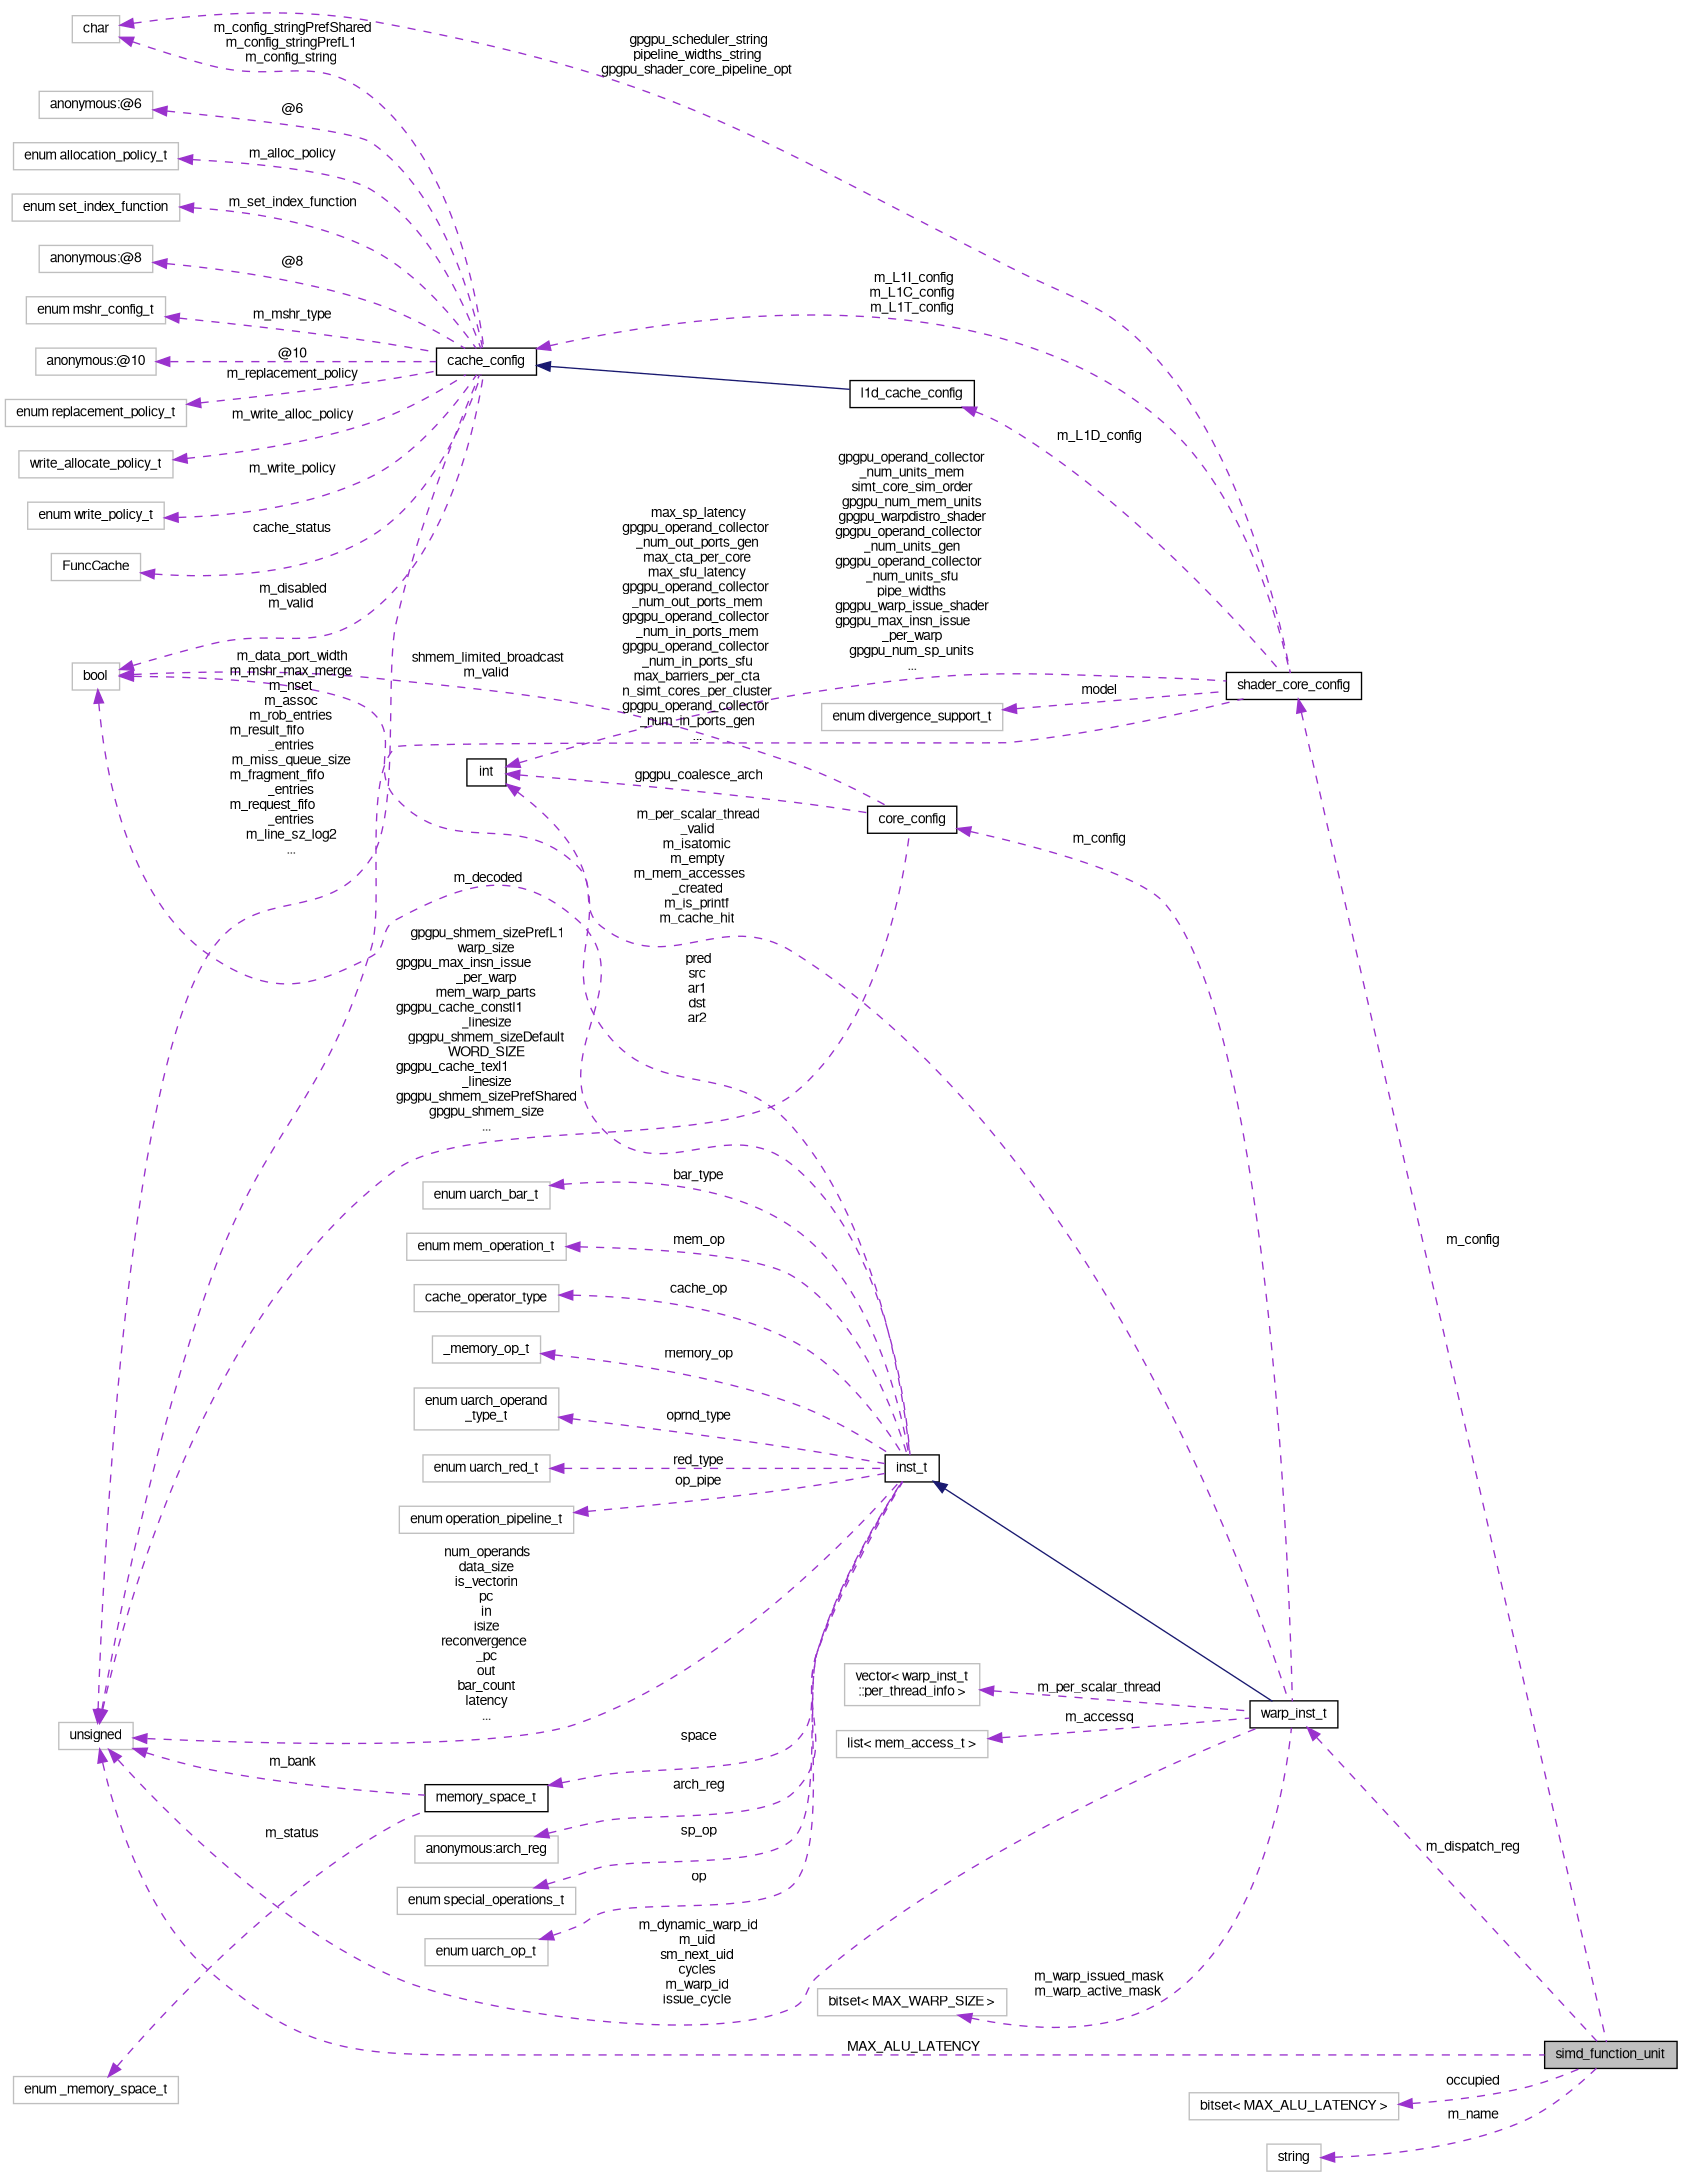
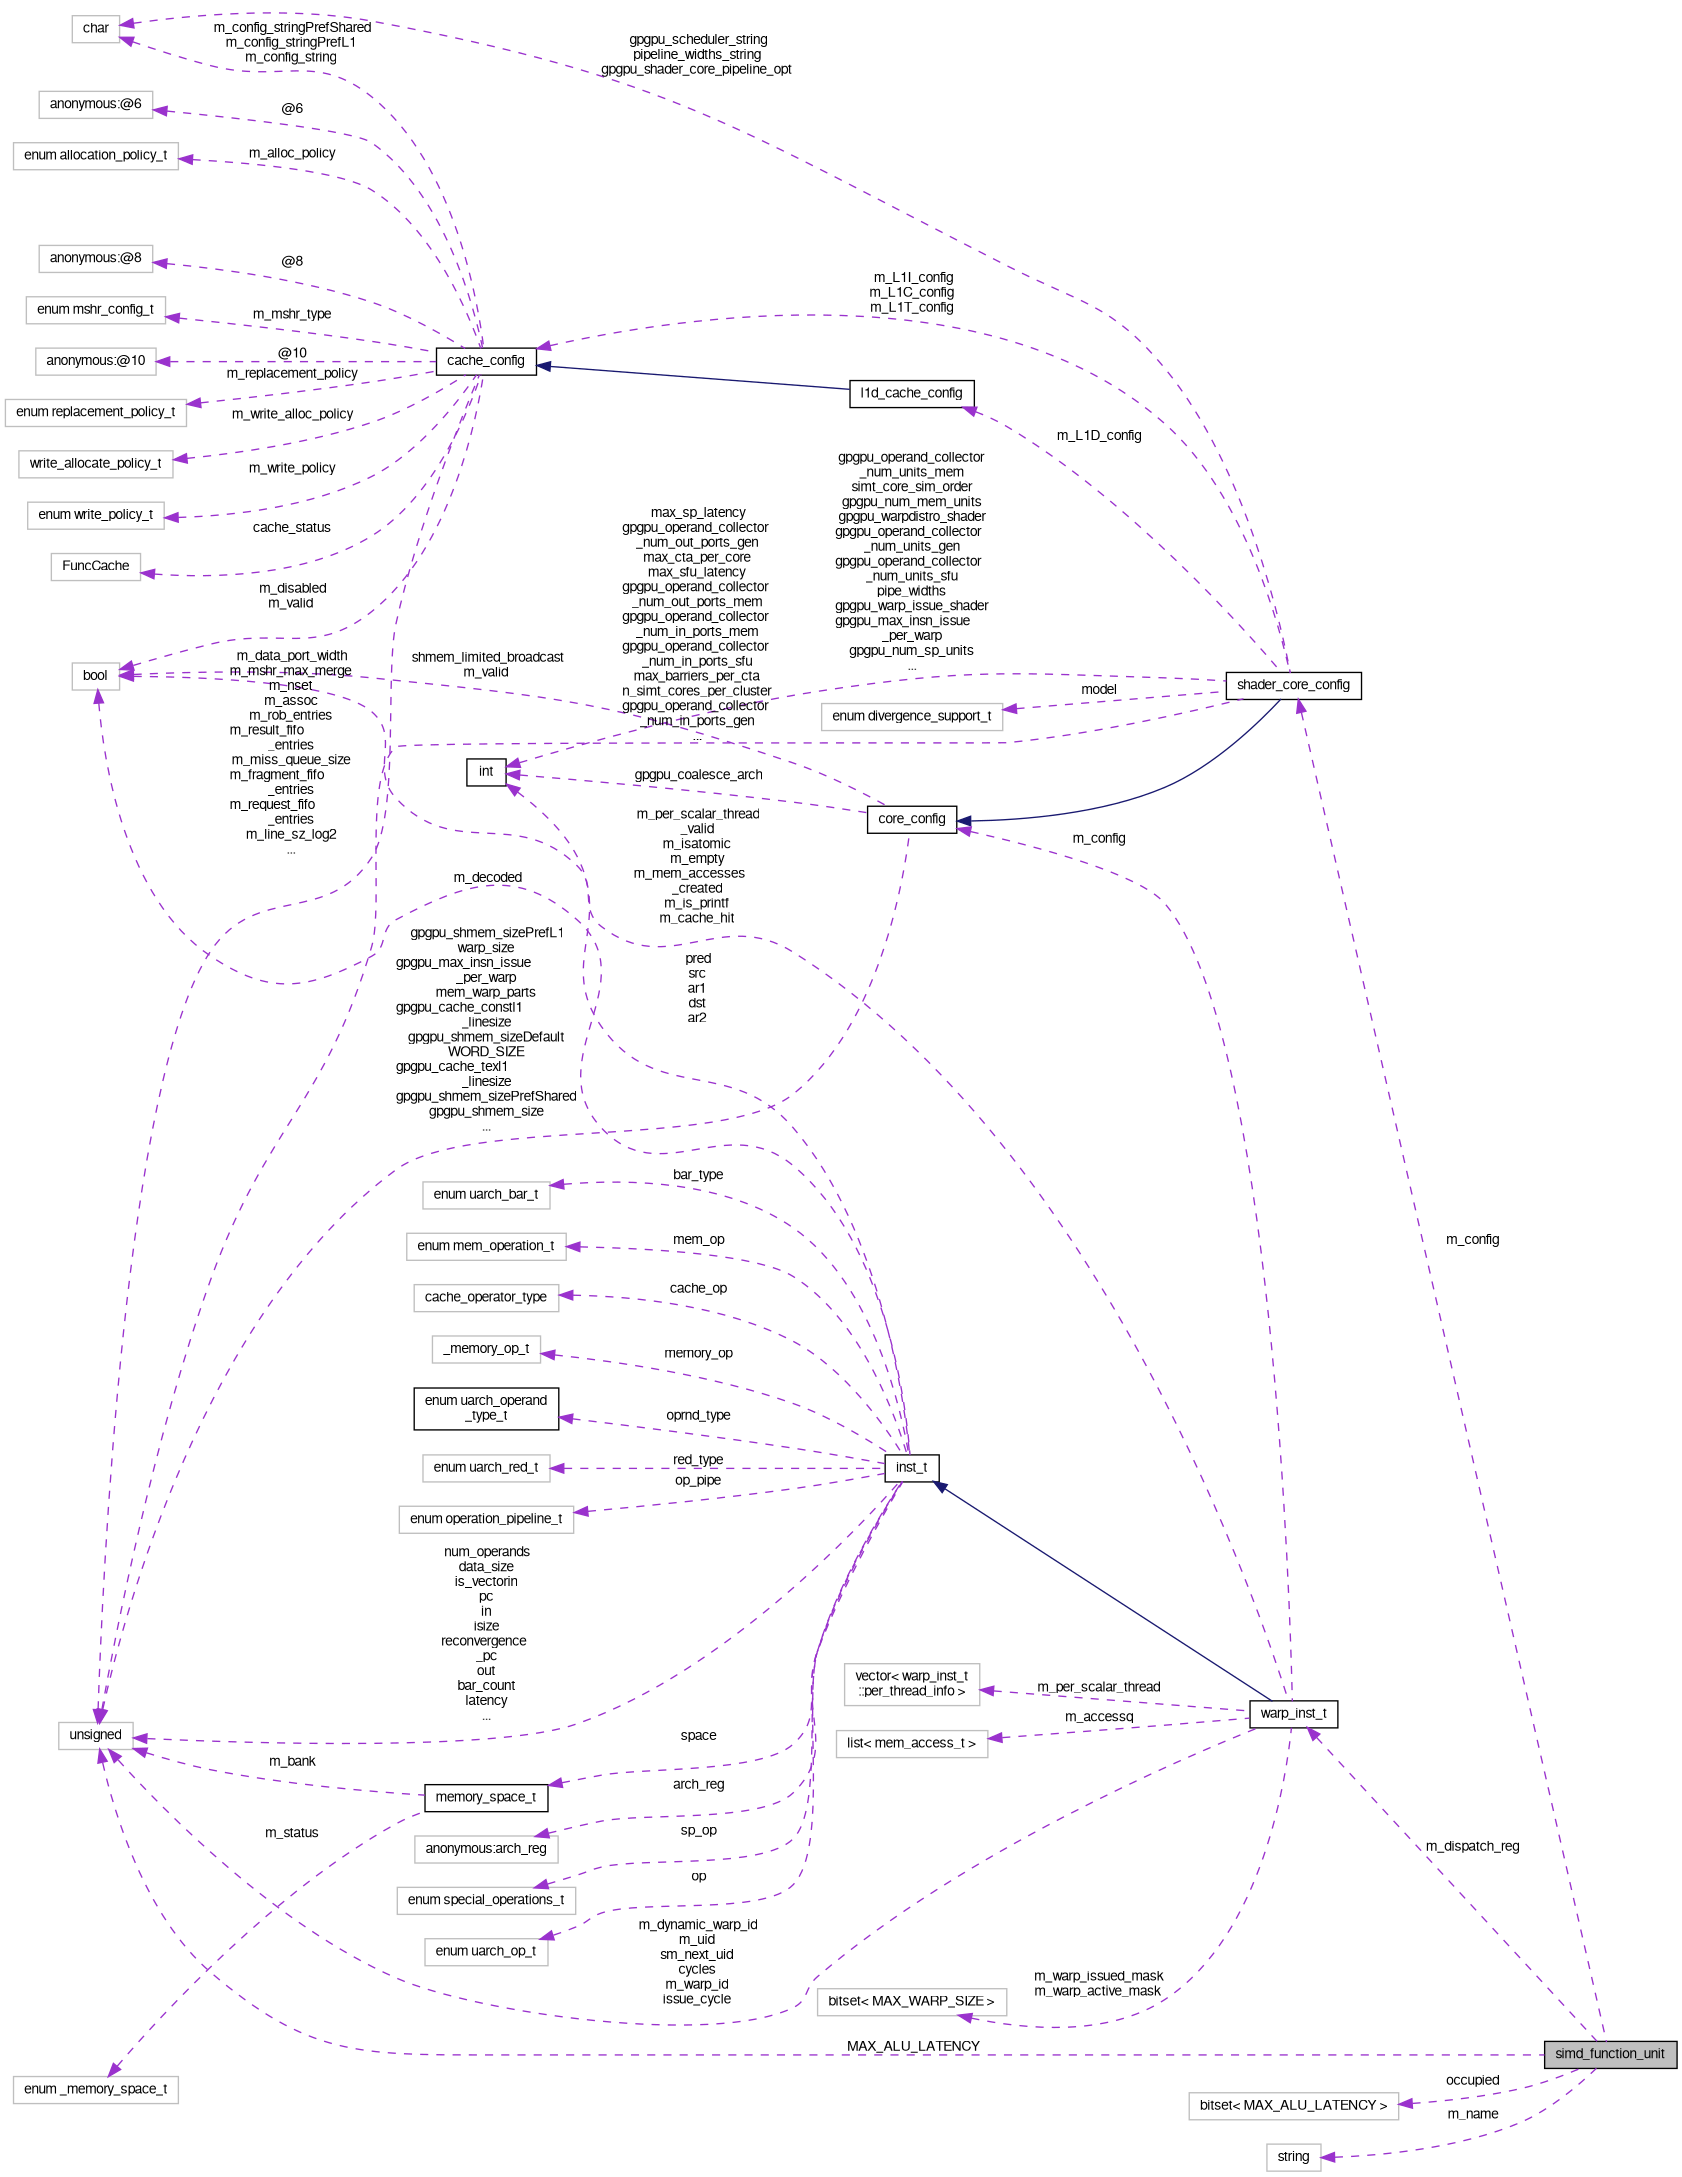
  digraph {
    rankdir=LR
    node [color=grey75 fontname=FreeSans fontsize=10 shape=record]
    edge [color=darkorchid3 dir=back fontname=FreeSans fontsize=10 labelfontname=FreeSans labelfontsize=10 style=dashed]
    n1 [color=black fillcolor=grey75 fontcolor=black height=0.2 label=simd_function_unit style=filled width=0.4]
    n2 [color=black height=0.2 label=shader_core_config width=0.4]
    n3 [color=black height=0.2 label=core_config width=0.4]
    n4 [color=black height=0.2 label=warp_inst_t width=0.4]
    n5 [color=black height=0.2 label=int width=0.4]
    n6 [color=black height=0.2 label=inst_t width=0.4]
    n7 [height=0.2 label=bool width=0.4]
    n8 [color=black height=0.2 label=cache_config width=0.4]
    n9 [color=black height=0.2 label=l1d_cache_config width=0.4]
    n10 [height=0.2 label=unsigned width=0.4]
    n11 [color=black height=0.2 label=memory_space_t width=0.4]
    n12 [height=0.2 label=char width=0.4]
    n13 [height=0.2 label=write_allocate_policy_t width=0.4]
    n14 [height=0.2 label="enum write_policy_t" width=0.4]
    n15 [height=0.2 label=FuncCache width=0.4]
    n16 [height=0.2 label="anonymous:@6" width=0.4]
    n17 [height=0.2 label="enum allocation_policy_t" width=0.4]
-   n18 [height=0.2 label="enum set_index_function" width=0.4]
    n19 [height=0.2 label="anonymous:@8" width=0.4]
    n20 [height=0.2 label="enum mshr_config_t" width=0.4]
    n21 [height=0.2 label="anonymous:@10" width=0.4]
    n22 [height=0.2 label="enum replacement_policy_t" width=0.4]
    n23 [height=0.2 label="enum divergence_support_t" width=0.4]
    n24 [height=0.2 label="anonymous:arch_reg" width=0.4]
    n25 [height=0.2 label="enum special_operations_t" width=0.4]
    n26 [height=0.2 label="enum uarch_op_t" width=0.4]
    n27 [height=0.2 label="enum uarch_bar_t" width=0.4]
    n28 [height=0.2 label="enum mem_operation_t" width=0.4]
    n29 [height=0.2 label=cache_operator_type width=0.4]
    n30 [height=0.2 label="enum _memory_space_t" width=0.4]
    n31 [height=0.2 label=_memory_op_t width=0.4]
-   n32 [height=0.2 label="enum uarch_operand\l_type_t" width=0.4]
+   n32 [color=black height=0.2 label="enum uarch_operand\l_type_t" width=0.4]
    n33 [height=0.2 label="enum uarch_red_t" width=0.4]
    n34 [height=0.2 label="enum operation_pipeline_t" width=0.4]
    n35 [height=0.2 label="bitset\< MAX_WARP_SIZE \>" width=0.4]
    n36 [height=0.2 label="vector\< warp_inst_t\l::per_thread_info \>" width=0.4]
    n37 [height=0.2 label="list\< mem_access_t \>" width=0.4]
    n38 [height=0.2 label="bitset\< MAX_ALU_LATENCY \>" width=0.4]
    n39 [height=0.2 label=string width=0.4]
    n2 -> n1 [label=" m_config"]
+   n3 -> n2 [color=midnightblue style=solid]
    n3 -> n4 [label=" m_config"]
    n4 -> n1 [label=" m_dispatch_reg"]
    n5 -> n2 [label=" gpgpu_operand_collector\l_num_units_mem\nsimt_core_sim_order\ngpgpu_num_mem_units\ngpgpu_warpdistro_shader\ngpgpu_operand_collector\l_num_units_gen\ngpgpu_operand_collector\l_num_units_sfu\npipe_widths\ngpgpu_warp_issue_shader\ngpgpu_max_insn_issue\l_per_warp\ngpgpu_num_sp_units\n..."]
    n5 -> n3 [label=" gpgpu_coalesce_arch"]
    n5 -> n6 [label=" pred\nsrc\nar1\ndst\nar2"]
    n6 -> n4 [color=midnightblue style=solid]
    n7 -> n3 [label=" shmem_limited_broadcast\nm_valid"]
    n7 -> n4 [label=" m_per_scalar_thread\l_valid\nm_isatomic\nm_empty\nm_mem_accesses\l_created\nm_is_printf\nm_cache_hit"]
    n7 -> n6 [label=" m_decoded"]
    n7 -> n8 [label=" m_disabled\nm_valid"]
    n8 -> n2 [label=" m_L1I_config\nm_L1C_config\nm_L1T_config"]
    n8 -> n9 [color=midnightblue style=solid]
    n9 -> n2 [label=" m_L1D_config"]
    n10 -> n1 [label=" MAX_ALU_LATENCY"]
    n10 -> n2 [label=" max_sp_latency\ngpgpu_operand_collector\l_num_out_ports_gen\nmax_cta_per_core\nmax_sfu_latency\ngpgpu_operand_collector\l_num_out_ports_mem\ngpgpu_operand_collector\l_num_in_ports_mem\ngpgpu_operand_collector\l_num_in_ports_sfu\nmax_barriers_per_cta\nn_simt_cores_per_cluster\ngpgpu_operand_collector\l_num_in_ports_gen\n..."]
    n10 -> n3 [label=" gpgpu_shmem_sizePrefL1\nwarp_size\ngpgpu_max_insn_issue\l_per_warp\nmem_warp_parts\ngpgpu_cache_constl1\l_linesize\ngpgpu_shmem_sizeDefault\nWORD_SIZE\ngpgpu_cache_texl1\l_linesize\ngpgpu_shmem_sizePrefShared\ngpgpu_shmem_size\n..."]
    n10 -> n4 [label=" m_dynamic_warp_id\nm_uid\nsm_next_uid\ncycles\nm_warp_id\nissue_cycle"]
    n10 -> n6 [label=" num_operands\ndata_size\nis_vectorin\npc\nin\nisize\nreconvergence\l_pc\nout\nbar_count\nlatency\n..."]
    n10 -> n8 [label=" m_data_port_width\nm_mshr_max_merge\nm_nset\nm_assoc\nm_rob_entries\nm_result_fifo\l_entries\nm_miss_queue_size\nm_fragment_fifo\l_entries\nm_request_fifo\l_entries\nm_line_sz_log2\n..."]
    n10 -> n11 [label=" m_bank"]
    n11 -> n6 [label=" space"]
    n12 -> n2 [label=" gpgpu_scheduler_string\npipeline_widths_string\ngpgpu_shader_core_pipeline_opt"]
    n12 -> n8 [label=" m_config_stringPrefShared\nm_config_stringPrefL1\nm_config_string"]
    n13 -> n8 [label=" m_write_alloc_policy"]
    n14 -> n8 [label=" m_write_policy"]
    n15 -> n8 [label=" cache_status"]
    n16 -> n8 [label=" @6"]
    n17 -> n8 [label=" m_alloc_policy"]
-   n18 -> n8 [label=" m_set_index_function"]
    n19 -> n8 [label=" @8"]
    n20 -> n8 [label=" m_mshr_type"]
    n21 -> n8 [label=" @10"]
    n22 -> n8 [label=" m_replacement_policy"]
    n23 -> n2 [label=" model"]
    n24 -> n6 [label=" arch_reg"]
    n25 -> n6 [label=" sp_op"]
    n26 -> n6 [label=" op"]
    n27 -> n6 [label=" bar_type"]
    n28 -> n6 [label=" mem_op"]
    n29 -> n6 [label=" cache_op"]
    n30 -> n11 [label=" m_status"]
    n31 -> n6 [label=" memory_op"]
    n32 -> n6 [label=" oprnd_type"]
    n33 -> n6 [label=" red_type"]
    n34 -> n6 [label=" op_pipe"]
    n35 -> n4 [label=" m_warp_issued_mask\nm_warp_active_mask"]
    n36 -> n4 [label=" m_per_scalar_thread"]
    n37 -> n4 [label=" m_accessq"]
    n38 -> n1 [label=" occupied"]
    n39 -> n1 [label=" m_name"]
  }
